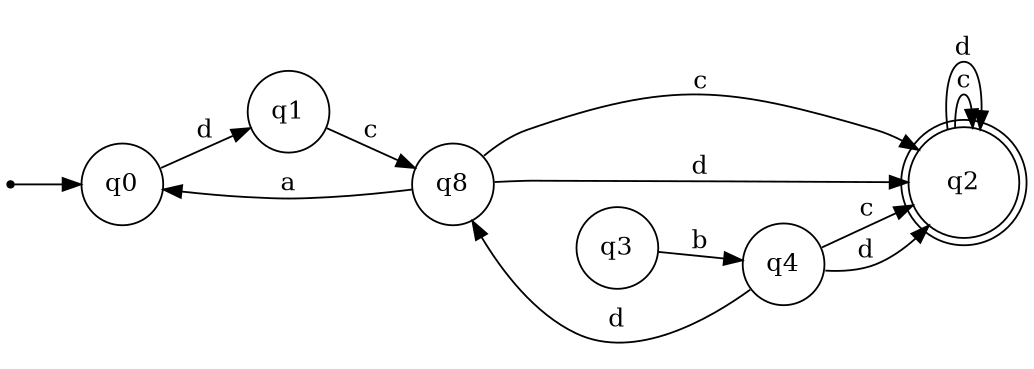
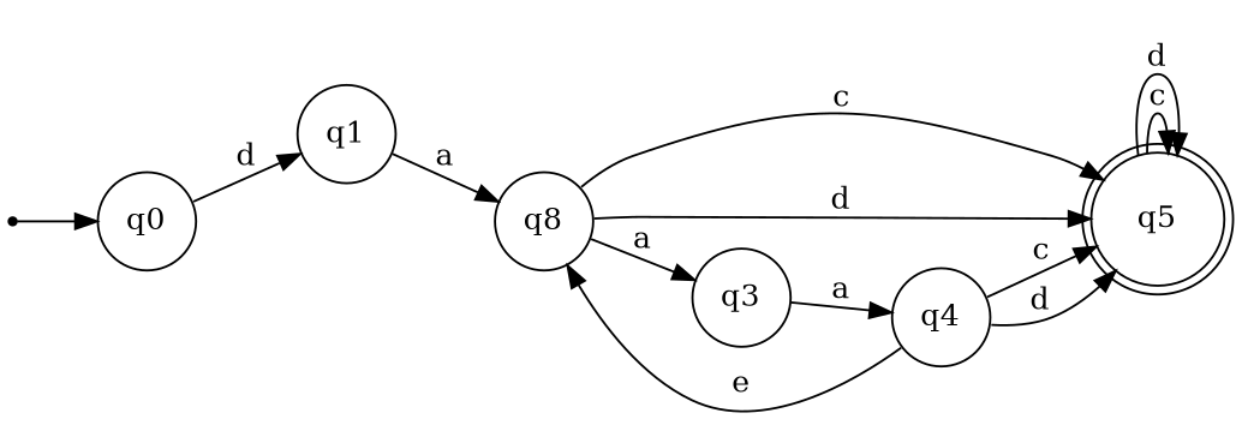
  digraph {
    rankdir=LR
    node [shape=circle]
    q0
    q1
    n3 [label=q8]
    qi [shape=point]
-   q5 [shape=doublecircle label=q2]
+   q5 [shape=doublecircle]
    q3
    q4
    q0 -> q1 [label=d]
-   q1 -> n3 [label=c]
+   q1 -> n3 [label=a]
    n3 -> q5 [label=c]
    n3 -> q5 [label=d]
-   n3 -> q0 [label=a]
+   n3 -> q3 [label=a]
    qi -> q0
    q5 -> q5 [label=c]
    q5 -> q5 [label=d]
-   q3 -> q4 [label=b]
-   q4 -> n3 [label=d]
+   q3 -> q4 [label=a]
+   q4 -> n3 [label=e]
    q4 -> q5 [label=c]
    q4 -> q5 [label=d]
  }
